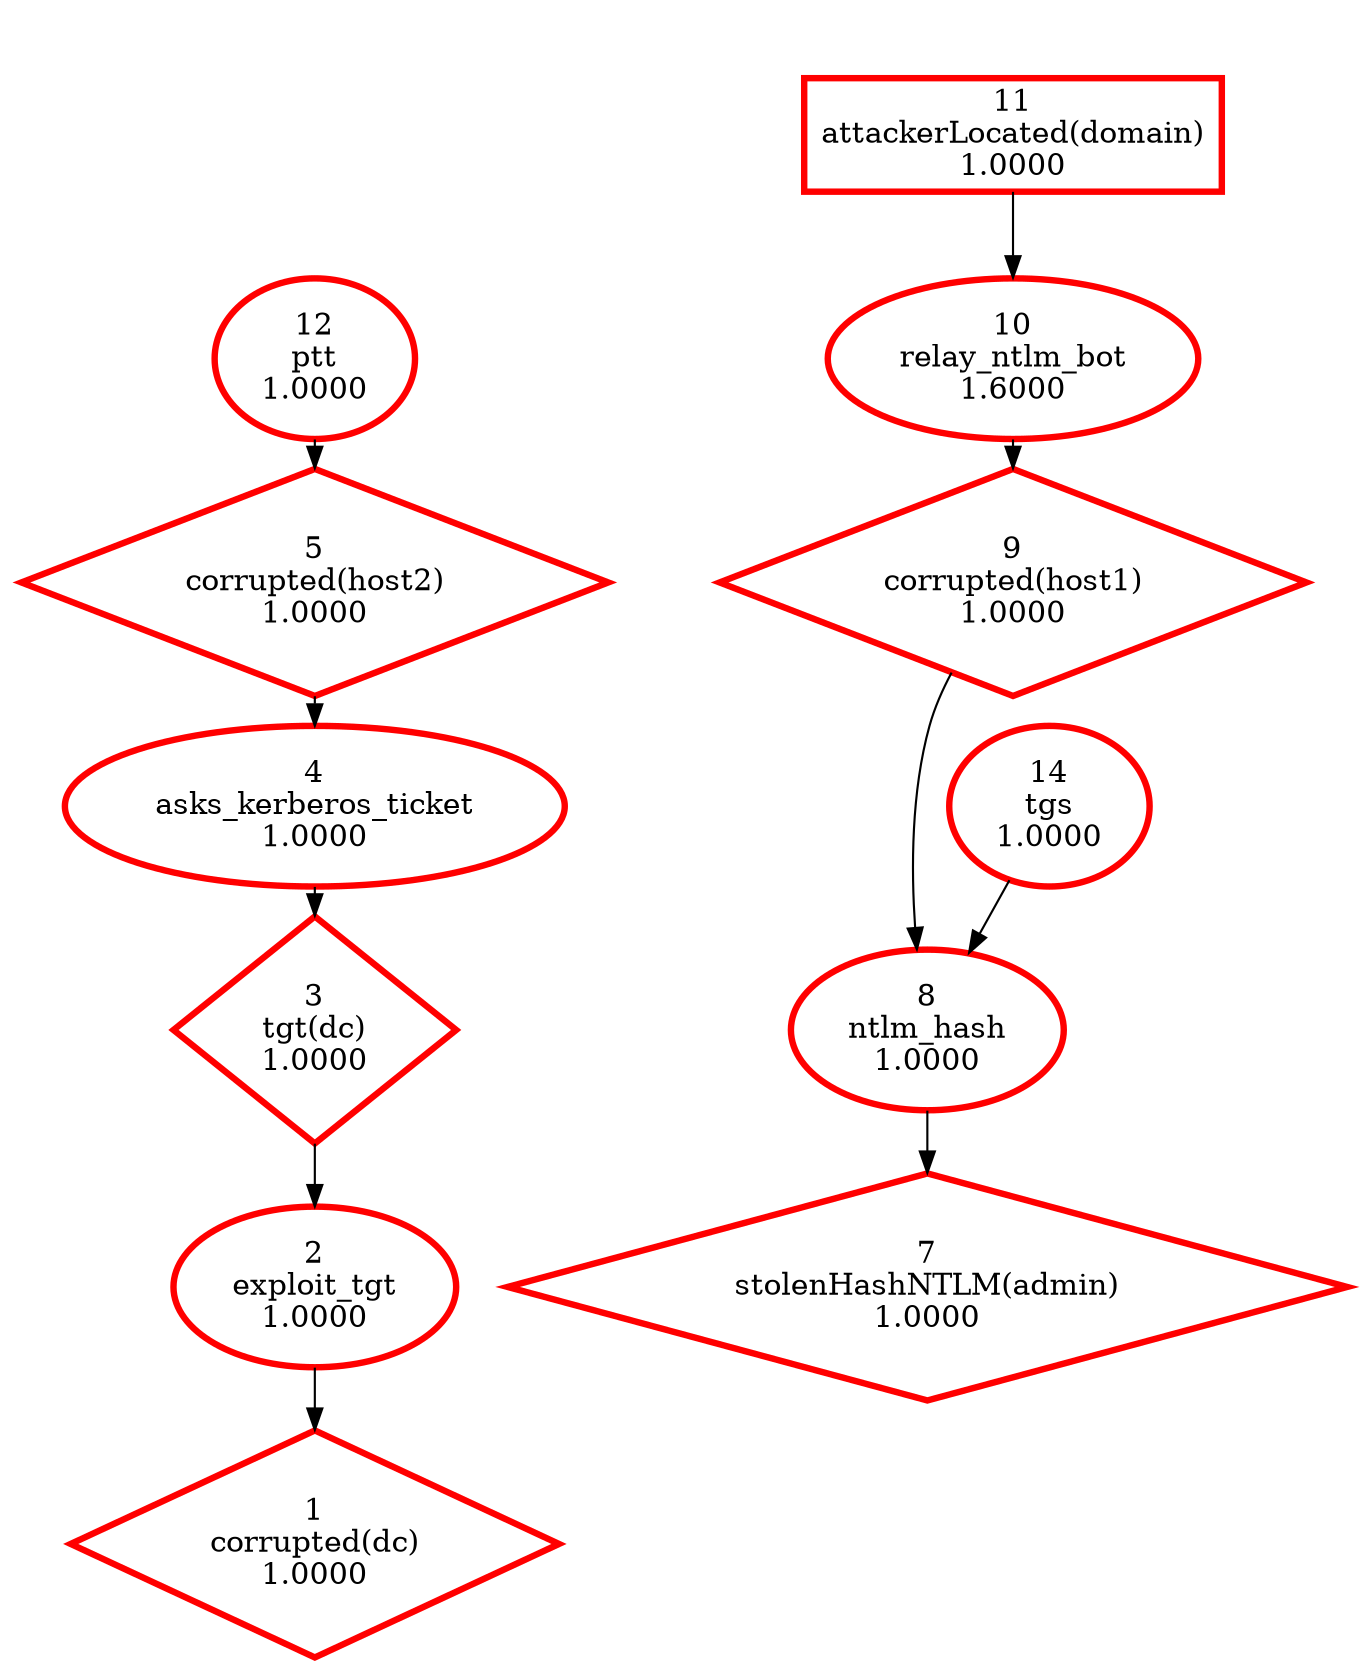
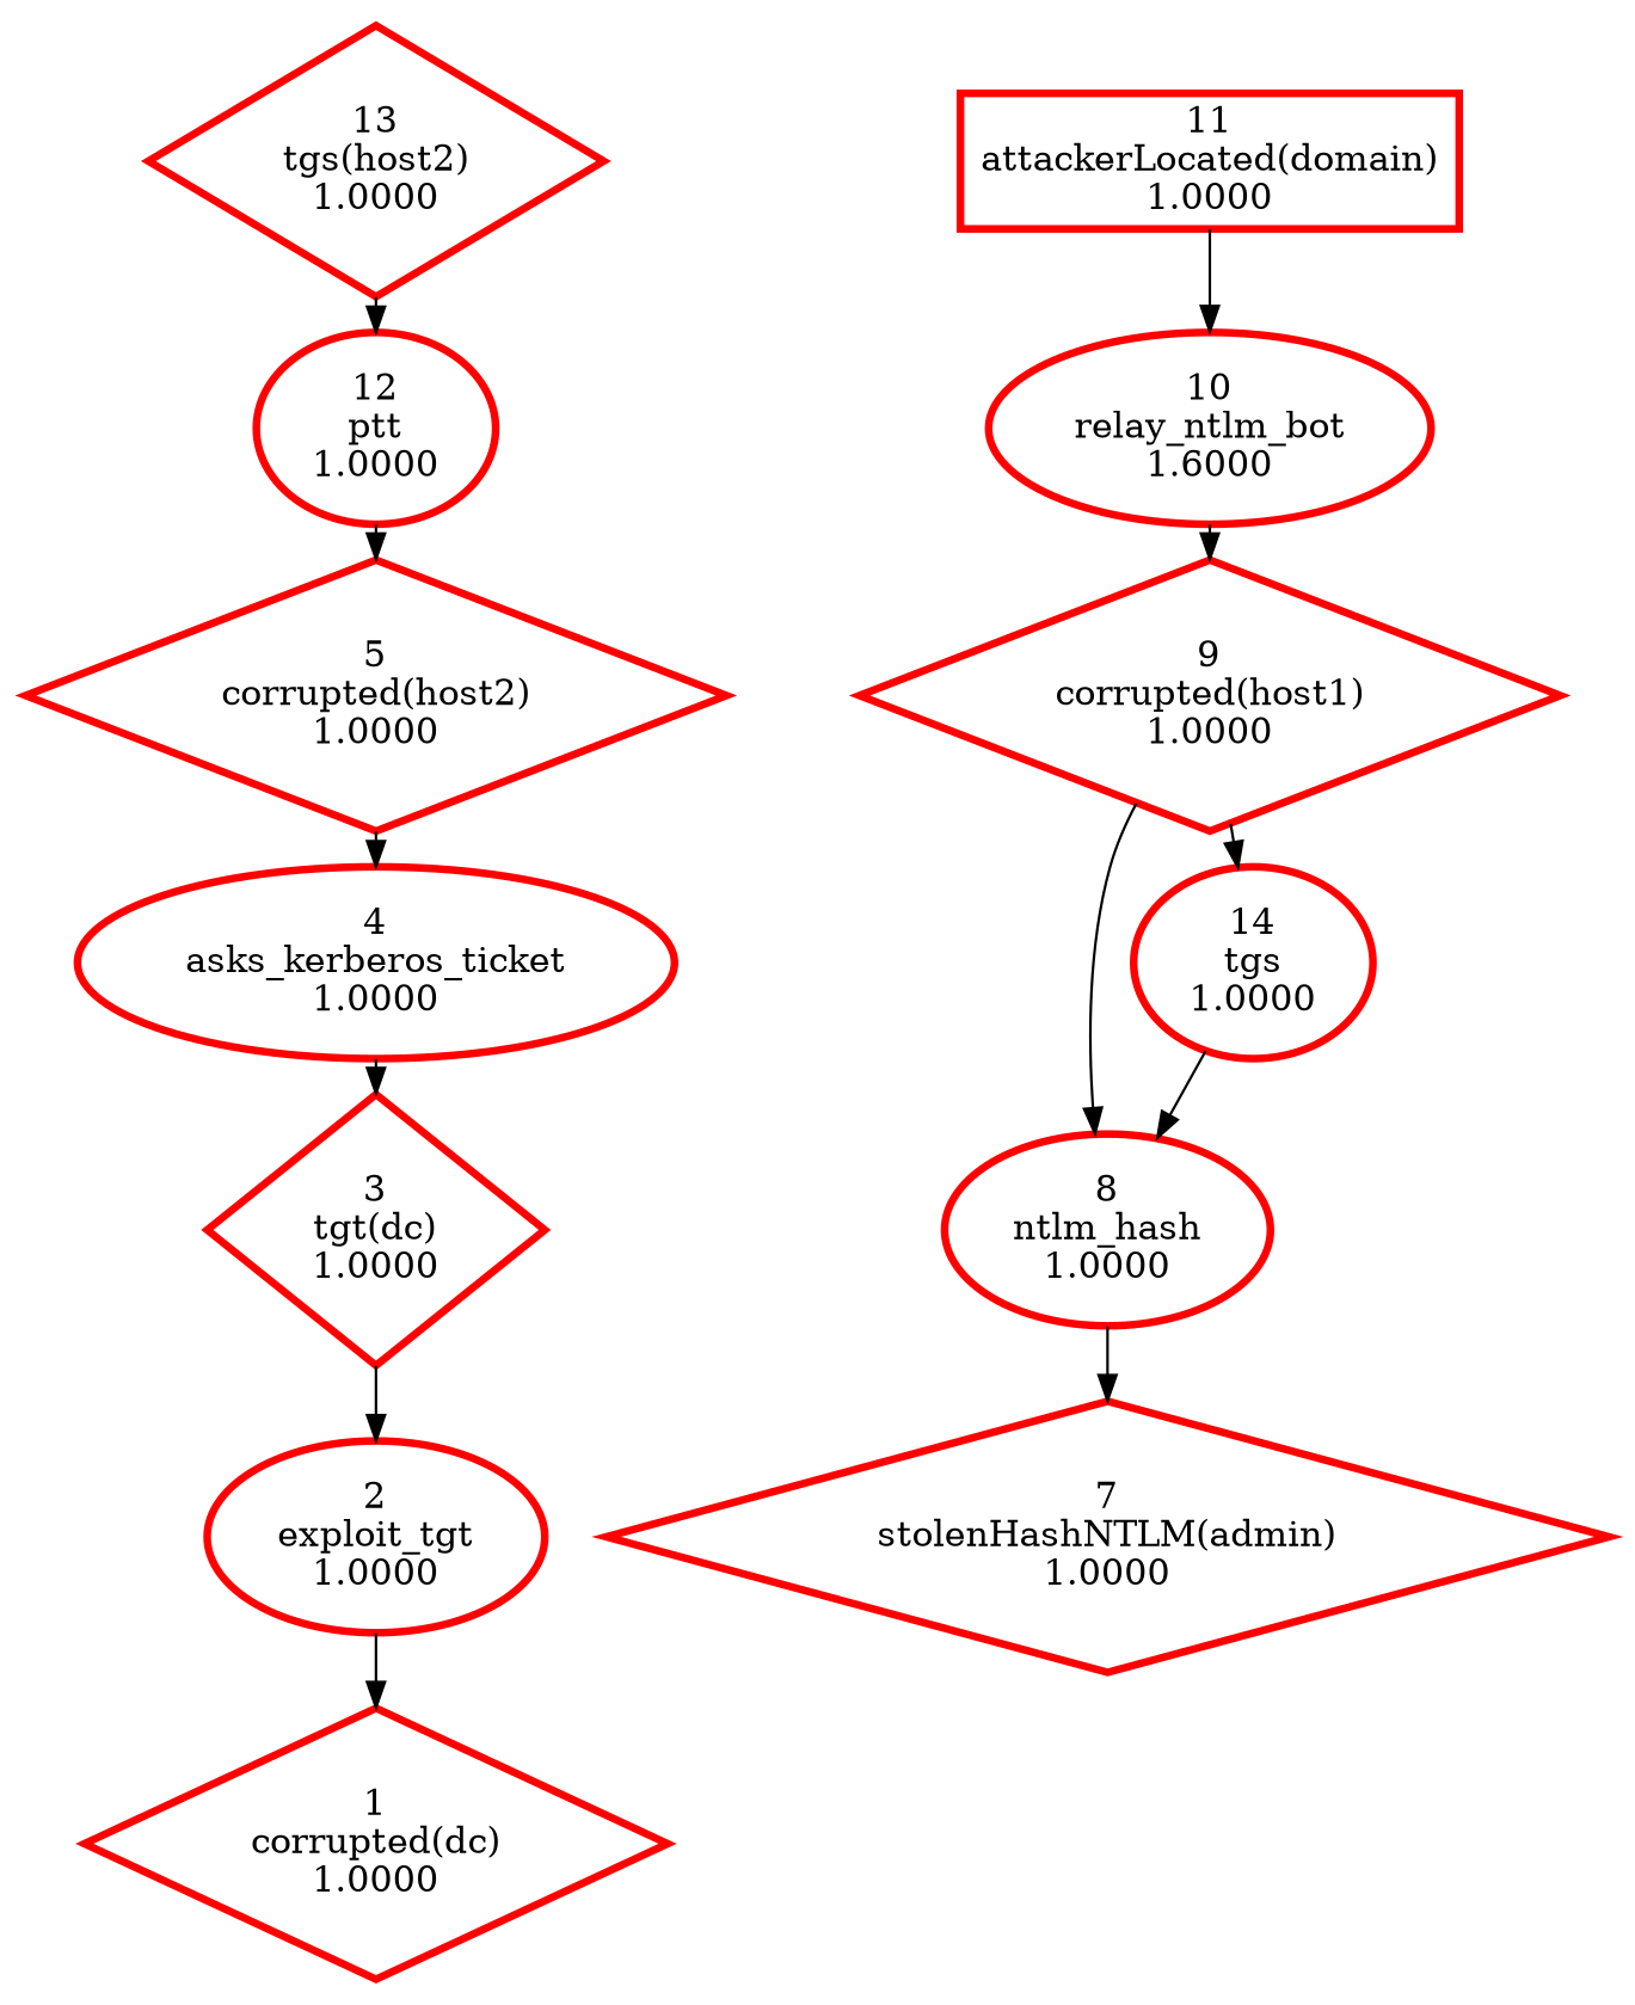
  digraph {
    ranksep=0.2
    node [color="#FF0000" penwidth=3 shape=diamond]
    n1 [label="1\ncorrupted(dc)\n1.0000"]
    n2 [label="2\nexploit_tgt\n1.0000" shape=ellipse]
    n3 [label="3\ntgt(dc)\n1.0000"]
    n4 [label="4\nasks_kerberos_ticket\n1.0000" shape=ellipse]
    n5 [label="5\ncorrupted(host2)\n1.0000"]
    n6 [label="7\nstolenHashNTLM(admin)\n1.0000"]
    n7 [label="8\nntlm_hash\n1.0000" shape=ellipse]
    n8 [label="9\ncorrupted(host1)\n1.0000"]
    n9 [label="14\ntgs\n1.0000" shape=ellipse]
    n10 [label="10\nrelay_ntlm_bot\n1.6000" shape=ellipse]
    n11 [label="11\nattackerLocated(domain)\n1.0000" shape=box]
    n12 [label="12\nptt\n1.0000" shape=ellipse]
+   n13 [label="13\ntgs(host2)\n1.0000"]
    n2 -> n1
    n3 -> n2
    n4 -> n3
    n5 -> n4
    n7 -> n6
    n8 -> n7
+   n8 -> n9
    n9 -> n7
    n10 -> n8
    n11 -> n10
    n12 -> n5
+   n13 -> n12
  }
